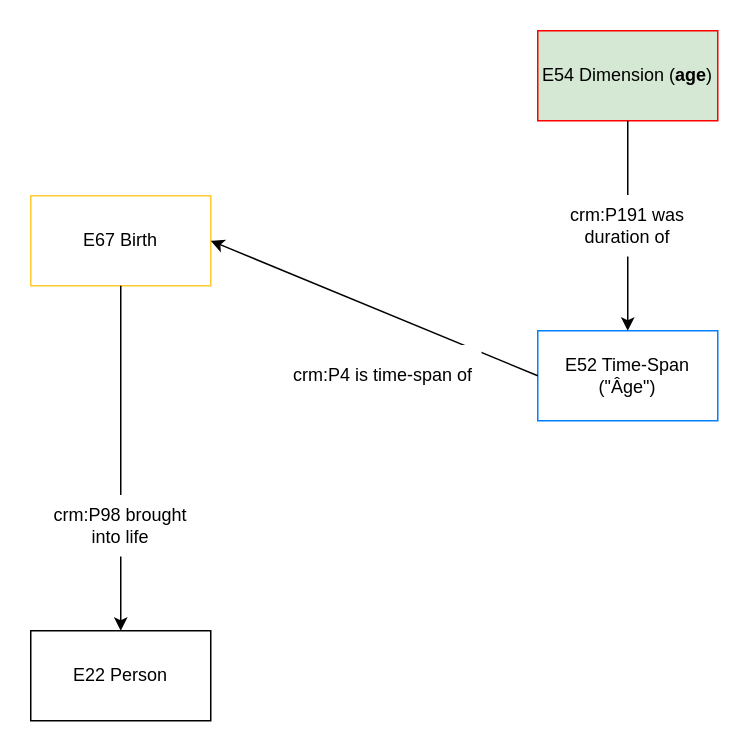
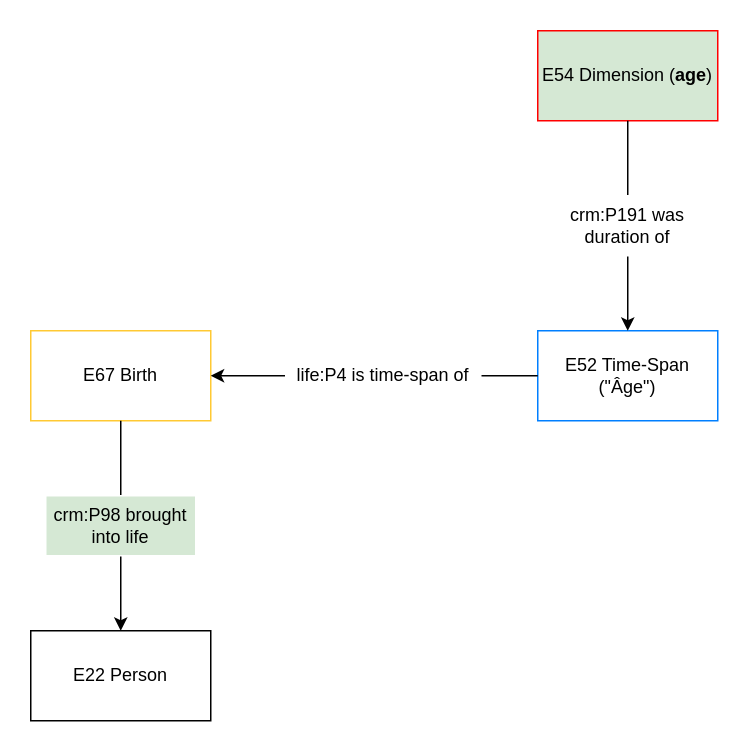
  <mxCell id="0" />
  <mxCell id="1" parent="0" />
- <mxCell id="2" value="E67 Birth" style="rounded=0;whiteSpace=wrap;html=1;fillColor=default;strokeColor=#FFC933;" parent="1" vertex="1"><mxGeometry x="20" y="130" width="120" height="60" as="geometry" /></mxCell>
+ <mxCell id="2" value="E67 Birth" style="rounded=0;whiteSpace=wrap;html=1;fillColor=default;strokeColor=#FFC933;" parent="1" vertex="1"><mxGeometry x="20" y="220" width="120" height="60" as="geometry" /></mxCell>
  <mxCell id="3" value="E54 Dimension (&lt;b&gt;age&lt;/b&gt;)" style="rounded=0;whiteSpace=wrap;html=1;strokeColor=#FF0000;fillColor=#d5e8d4;" parent="1" vertex="1"><mxGeometry x="358" y="20" width="120" height="60" as="geometry" /></mxCell>
  <mxCell id="4" value="" style="endArrow=classic;html=1;rounded=0;entryX=0.5;entryY=0;entryDx=0;entryDy=0;exitX=0.5;exitY=1;exitDx=0;exitDy=0;" parent="1" source="2" edge="1"><mxGeometry width="50" height="50" relative="1" as="geometry"><mxPoint x="170" y="340" as="sourcePoint" /><mxPoint x="80" y="420" as="targetPoint" /></mxGeometry></mxCell>
- <mxCell id="5" value="crm:P98 brought into life" style="rounded=0;whiteSpace=wrap;html=1;strokeColor=#FFFFFF;" parent="1" vertex="1"><mxGeometry x="30" y="330" width="100" height="40" as="geometry" /></mxCell>
+ <mxCell id="5" value="crm:P98 brought into life" style="rounded=0;whiteSpace=wrap;html=1;strokeColor=#FFFFFF;fillColor=#d5e8d4;" parent="1" vertex="1"><mxGeometry x="30" y="330" width="100" height="40" as="geometry" /></mxCell>
  <mxCell id="6" value="E22 Person" style="rounded=0;whiteSpace=wrap;html=1;" parent="1" vertex="1"><mxGeometry x="20" y="420" width="120" height="60" as="geometry" /></mxCell>
  <mxCell id="7" value="E52 Time-Span (&quot;Âge&quot;)" style="rounded=0;whiteSpace=wrap;html=1;strokeColor=#007FFF;" parent="1" vertex="1"><mxGeometry x="358" y="220" width="120" height="60" as="geometry" /></mxCell>
  <mxCell id="8" value="" style="endArrow=classic;html=1;rounded=0;exitX=0.5;exitY=1;exitDx=0;exitDy=0;entryX=0.5;entryY=0;entryDx=0;entryDy=0;" parent="1" source="3" target="7" edge="1"><mxGeometry width="50" height="50" relative="1" as="geometry"><mxPoint x="670" y="150" as="sourcePoint" /><mxPoint x="412" y="218" as="targetPoint" /></mxGeometry></mxCell>
  <mxCell id="9" value="crm:P191 was duration of" style="rounded=0;whiteSpace=wrap;html=1;strokeColor=#FFFFFF;" parent="1" vertex="1"><mxGeometry x="358" y="130" width="120" height="40" as="geometry" /></mxCell>
  <mxCell id="10" value="" style="endArrow=classic;html=1;rounded=0;entryX=1;entryY=0.5;entryDx=0;entryDy=0;exitX=0;exitY=0.5;exitDx=0;exitDy=0;" parent="1" source="7" target="2" edge="1"><mxGeometry width="50" height="50" relative="1" as="geometry"><mxPoint x="488" y="260" as="sourcePoint" /><mxPoint x="640" y="260" as="targetPoint" /></mxGeometry></mxCell>
- <mxCell id="11" value="crm:P4 is time-span of" style="rounded=0;whiteSpace=wrap;html=1;strokeColor=#FFFFFF;" parent="1" vertex="1"><mxGeometry x="190" y="230" width="130" height="40" as="geometry" /></mxCell>
+ <mxCell id="11" value="life:P4 is time-span of" style="rounded=0;whiteSpace=wrap;html=1;strokeColor=#FFFFFF;" parent="1" vertex="1"><mxGeometry x="190" y="230" width="130" height="40" as="geometry" /></mxCell>
